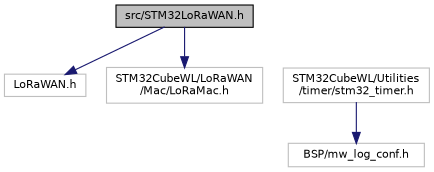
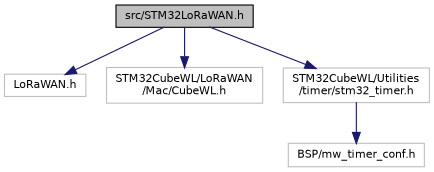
  digraph {
    node [color=grey75 fillcolor=white fontname=Helvetica fontsize=10 shape=record style=filled]
    edge [color=midnightblue fontname=Helvetica fontsize=10 labelfontname=Helvetica labelfontsize=10 style=solid]
    n1 [color=black fillcolor=grey75 fontcolor=black height=0.2 label="src/STM32LoRaWAN.h" width=0.4]
    n2 [height=0.2 label="LoRaWAN.h" width=0.4]
-   n3 [height=0.2 label="STM32CubeWL/LoRaWAN\l/Mac/LoRaMac.h" width=0.4]
+   n3 [height=0.2 label="STM32CubeWL/LoRaWAN\l/Mac/CubeWL.h" width=0.4]
    n4 [height=0.2 label="STM32CubeWL/Utilities\l/timer/stm32_timer.h" width=0.4]
-   n5 [height=0.2 label="BSP/mw_log_conf.h" width=0.4]
+   n5 [height=0.2 label="BSP/mw_timer_conf.h" width=0.4]
    n1 -> n2
    n1 -> n3
+   n1 -> n4
    n4 -> n5
  }
